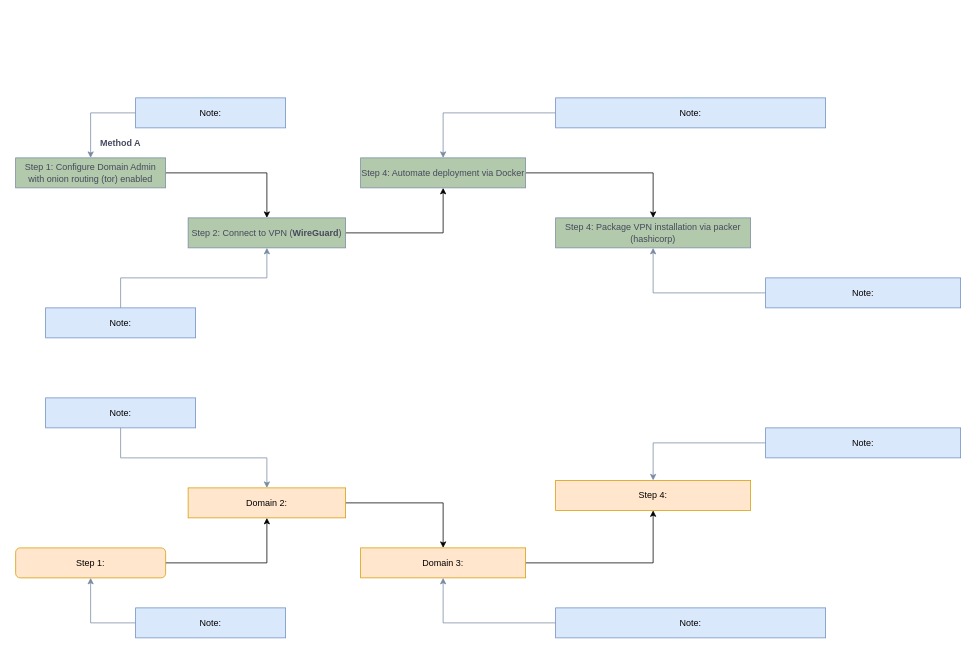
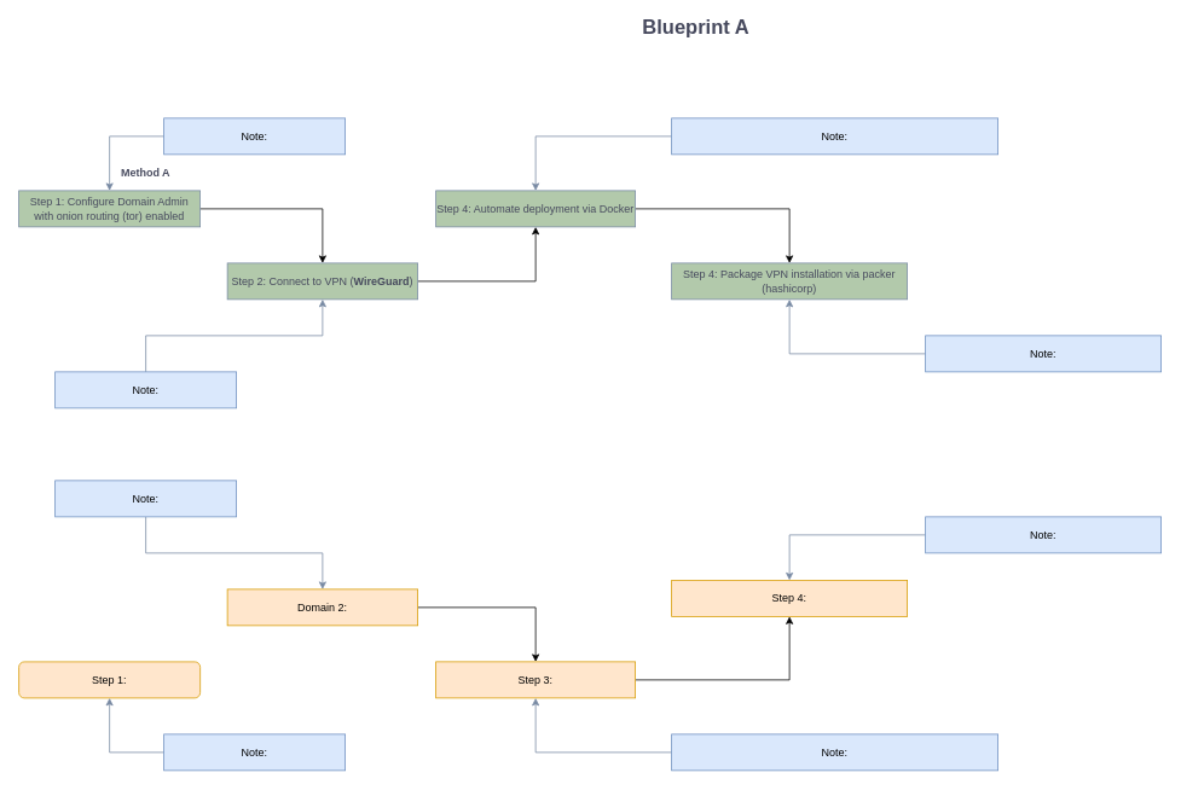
  <mxCell id="0" />
  <mxCell id="1" parent="0" />
  <mxCell id="2" style="edgeStyle=orthogonalEdgeStyle;rounded=0;sketch=0;orthogonalLoop=1;jettySize=auto;html=1;exitX=1;exitY=0.5;exitDx=0;exitDy=0;endArrow=classic;endFill=1;endSize=6;fontSize=12;fontColor=#46495D;" parent="1" source="3" target="7" edge="1"><mxGeometry relative="1" as="geometry" /></mxCell>
  <mxCell id="3" value="&lt;div&gt;Step 1: Configure Domain Admin&lt;/div&gt;&lt;div&gt;with onion routing (tor) enabled&lt;/div&gt;" style="whiteSpace=wrap;html=1;fontSize=12;glass=0;strokeWidth=1;shadow=0;fillColor=#B2C9AB;strokeColor=#788AA3;fontColor=#46495D;" parent="1" vertex="1"><mxGeometry x="20" y="210" width="200" height="40" as="geometry" /></mxCell>
  <mxCell id="4" value="Step 4: Package VPN installation via packer (hashicorp)" style="whiteSpace=wrap;html=1;fontSize=12;glass=0;strokeWidth=1;shadow=0;fillColor=#B2C9AB;strokeColor=#788AA3;fontColor=#46495D;" parent="1" vertex="1"><mxGeometry x="740" y="290" width="260" height="40" as="geometry" /></mxCell>
+ <mxCell id="5" value="Blueprint A" style="text;html=1;strokeColor=none;fillColor=none;align=center;verticalAlign=middle;whiteSpace=wrap;rounded=0;sketch=0;fontColor=#46495D;fontStyle=1;fontSize=22;" parent="1" vertex="1"><mxGeometry x="527" y="20" width="480" height="20" as="geometry" /></mxCell>
  <mxCell id="6" style="edgeStyle=orthogonalEdgeStyle;rounded=0;sketch=0;orthogonalLoop=1;jettySize=auto;html=1;exitX=1;exitY=0.5;exitDx=0;exitDy=0;endArrow=classic;endFill=1;endSize=6;fontSize=12;fontColor=#46495D;" parent="1" source="7" target="9" edge="1"><mxGeometry relative="1" as="geometry" /></mxCell>
  <mxCell id="7" value="Step 2: Connect to VPN (&lt;b&gt;WireGuard&lt;/b&gt;)" style="rounded=0;whiteSpace=wrap;html=1;sketch=0;strokeColor=#788AA3;fillColor=#B2C9AB;fontSize=12;fontColor=#46495D;" parent="1" vertex="1"><mxGeometry x="250" y="290" width="210" height="40" as="geometry" /></mxCell>
  <mxCell id="8" style="edgeStyle=orthogonalEdgeStyle;rounded=0;sketch=0;orthogonalLoop=1;jettySize=auto;html=1;exitX=1;exitY=0.5;exitDx=0;exitDy=0;endArrow=classic;endFill=1;endSize=6;fontSize=12;fontColor=#46495D;" parent="1" source="9" target="4" edge="1"><mxGeometry relative="1" as="geometry" /></mxCell>
  <mxCell id="9" value="&lt;font face=&quot;Helvetica&quot;&gt;Step 4: Automate deployment via Docker&lt;/font&gt;" style="rounded=0;whiteSpace=wrap;html=1;sketch=0;strokeColor=#788AA3;fillColor=#B2C9AB;fontSize=12;fontColor=#46495D;" parent="1" vertex="1"><mxGeometry x="480" y="210" width="220" height="40" as="geometry" /></mxCell>
  <mxCell id="10" value="&lt;b&gt;Method A &lt;/b&gt;" style="text;html=1;strokeColor=none;fillColor=none;align=center;verticalAlign=middle;whiteSpace=wrap;rounded=0;sketch=0;fontColor=#46495D;" parent="1" vertex="1"><mxGeometry x="120" y="180" width="80" height="20" as="geometry" /></mxCell>
  <mxCell id="11" style="edgeStyle=orthogonalEdgeStyle;rounded=0;orthogonalLoop=1;jettySize=auto;html=1;exitX=0;exitY=0.5;exitDx=0;exitDy=0;strokeColor=#788aa3;" edge="1" parent="1" source="12" target="3"><mxGeometry relative="1" as="geometry" /></mxCell>
  <mxCell id="12" value="Note:" style="whiteSpace=wrap;html=1;fontSize=12;glass=0;strokeWidth=1;shadow=0;fillColor=#dae8fc;strokeColor=#6c8ebf;" parent="1" vertex="1"><mxGeometry x="180" y="130" width="200" height="40" as="geometry" /></mxCell>
  <mxCell id="13" style="edgeStyle=orthogonalEdgeStyle;rounded=0;sketch=0;orthogonalLoop=1;jettySize=auto;html=1;strokeColor=#788AA3;fillColor=#B2C9AB;fontColor=#46495D;" parent="1" source="14" target="7" edge="1"><mxGeometry relative="1" as="geometry" /></mxCell>
  <mxCell id="14" value="Note:" style="rounded=0;whiteSpace=wrap;html=1;sketch=0;strokeColor=#6c8ebf;fillColor=#dae8fc;fontSize=12;" parent="1" vertex="1"><mxGeometry x="60" y="410" width="200" height="40" as="geometry" /></mxCell>
  <mxCell id="15" style="edgeStyle=orthogonalEdgeStyle;rounded=0;sketch=0;orthogonalLoop=1;jettySize=auto;html=1;fillColor=#B2C9AB;fontColor=#46495D;strokeColor=#788AA3;" parent="1" source="16" target="9" edge="1"><mxGeometry relative="1" as="geometry" /></mxCell>
  <mxCell id="16" value="Note:" style="rounded=0;whiteSpace=wrap;html=1;sketch=0;strokeColor=#6c8ebf;fillColor=#dae8fc;fontSize=12;" parent="1" vertex="1"><mxGeometry x="740" y="130" width="360" height="40" as="geometry" /></mxCell>
  <mxCell id="17" style="edgeStyle=orthogonalEdgeStyle;rounded=0;sketch=0;orthogonalLoop=1;jettySize=auto;html=1;strokeColor=#788AA3;fillColor=#B2C9AB;fontColor=#46495D;" parent="1" source="18" target="4" edge="1"><mxGeometry relative="1" as="geometry" /></mxCell>
  <mxCell id="18" value="Note:" style="whiteSpace=wrap;html=1;fontSize=12;glass=0;strokeWidth=1;shadow=0;fillColor=#dae8fc;strokeColor=#6c8ebf;" parent="1" vertex="1"><mxGeometry x="1020" y="370" width="260" height="40" as="geometry" /></mxCell>
- <mxCell id="19" style="edgeStyle=orthogonalEdgeStyle;rounded=0;orthogonalLoop=1;jettySize=auto;html=1;exitX=1;exitY=0.5;exitDx=0;exitDy=0;" edge="1" parent="1" source="20" target="23"><mxGeometry relative="1" as="geometry" /></mxCell>
  <mxCell id="20" value="Step 1:" style="whiteSpace=wrap;html=1;fontSize=12;glass=0;strokeWidth=1;shadow=0;fillColor=#ffe6cc;strokeColor=#d79b00;rounded=1;" parent="1" vertex="1"><mxGeometry x="20" y="730" width="200" height="40" as="geometry" /></mxCell>
  <mxCell id="21" value="Step 4:" style="whiteSpace=wrap;html=1;fontSize=12;glass=0;strokeWidth=1;shadow=0;fillColor=#ffe6cc;strokeColor=#d79b00;" parent="1" vertex="1"><mxGeometry x="740" y="640" width="260" height="40" as="geometry" /></mxCell>
  <mxCell id="22" style="edgeStyle=orthogonalEdgeStyle;rounded=0;sketch=0;orthogonalLoop=1;jettySize=auto;html=1;exitX=1;exitY=0.5;exitDx=0;exitDy=0;endArrow=classic;endFill=1;endSize=6;fontSize=12;fontColor=#46495D;" parent="1" source="23" target="25" edge="1"><mxGeometry relative="1" as="geometry" /></mxCell>
  <mxCell id="23" value="Domain 2:" style="rounded=0;whiteSpace=wrap;html=1;sketch=0;strokeColor=#d79b00;fillColor=#ffe6cc;fontSize=12;" parent="1" vertex="1"><mxGeometry x="250" y="650" width="210" height="40" as="geometry" /></mxCell>
  <mxCell id="24" style="edgeStyle=orthogonalEdgeStyle;rounded=0;orthogonalLoop=1;jettySize=auto;html=1;exitX=1;exitY=0.5;exitDx=0;exitDy=0;entryX=0.5;entryY=1;entryDx=0;entryDy=0;" edge="1" parent="1" source="25" target="21"><mxGeometry relative="1" as="geometry" /></mxCell>
- <mxCell id="25" value="Domain 3:" style="rounded=0;whiteSpace=wrap;html=1;sketch=0;strokeColor=#d79b00;fillColor=#ffe6cc;fontSize=12;" parent="1" vertex="1"><mxGeometry x="480" y="730" width="220" height="40" as="geometry" /></mxCell>
+ <mxCell id="25" value="Step 3:" style="rounded=0;whiteSpace=wrap;html=1;sketch=0;strokeColor=#d79b00;fillColor=#ffe6cc;fontSize=12;" parent="1" vertex="1"><mxGeometry x="480" y="730" width="220" height="40" as="geometry" /></mxCell>
  <mxCell id="26" style="edgeStyle=orthogonalEdgeStyle;rounded=0;orthogonalLoop=1;jettySize=auto;html=1;exitX=0.5;exitY=1;exitDx=0;exitDy=0;entryX=0.5;entryY=0;entryDx=0;entryDy=0;strokeColor=#788AA3;" edge="1" parent="1" source="27" target="23"><mxGeometry relative="1" as="geometry" /></mxCell>
  <mxCell id="27" value="Note:" style="whiteSpace=wrap;html=1;fontSize=12;glass=0;strokeWidth=1;shadow=0;fillColor=#dae8fc;strokeColor=#6c8ebf;" parent="1" vertex="1"><mxGeometry x="60" y="530" width="200" height="40" as="geometry" /></mxCell>
  <mxCell id="28" style="edgeStyle=orthogonalEdgeStyle;rounded=0;orthogonalLoop=1;jettySize=auto;html=1;exitX=0;exitY=0.5;exitDx=0;exitDy=0;strokeColor=#788AA3;" edge="1" parent="1" source="29" target="20"><mxGeometry relative="1" as="geometry" /></mxCell>
  <mxCell id="29" value="Note:" style="rounded=0;whiteSpace=wrap;html=1;sketch=0;strokeColor=#6c8ebf;fillColor=#dae8fc;fontSize=12;" parent="1" vertex="1"><mxGeometry x="180" y="810" width="200" height="40" as="geometry" /></mxCell>
  <mxCell id="30" style="edgeStyle=orthogonalEdgeStyle;rounded=0;orthogonalLoop=1;jettySize=auto;html=1;exitX=0;exitY=0.5;exitDx=0;exitDy=0;entryX=0.5;entryY=1;entryDx=0;entryDy=0;strokeColor=#788AA3;" edge="1" parent="1" source="31" target="25"><mxGeometry relative="1" as="geometry" /></mxCell>
  <mxCell id="31" value="Note:" style="rounded=0;whiteSpace=wrap;html=1;sketch=0;strokeColor=#6c8ebf;fillColor=#dae8fc;fontSize=12;" parent="1" vertex="1"><mxGeometry x="740" y="810" width="360" height="40" as="geometry" /></mxCell>
  <mxCell id="32" style="edgeStyle=orthogonalEdgeStyle;rounded=0;orthogonalLoop=1;jettySize=auto;html=1;entryX=0.5;entryY=0;entryDx=0;entryDy=0;strokeColor=#788AA3;" edge="1" parent="1" source="33" target="21"><mxGeometry relative="1" as="geometry" /></mxCell>
  <mxCell id="33" value="Note:" style="whiteSpace=wrap;html=1;fontSize=12;glass=0;strokeWidth=1;shadow=0;fillColor=#dae8fc;strokeColor=#6c8ebf;" parent="1" vertex="1"><mxGeometry x="1020" y="570" width="260" height="40" as="geometry" /></mxCell>
